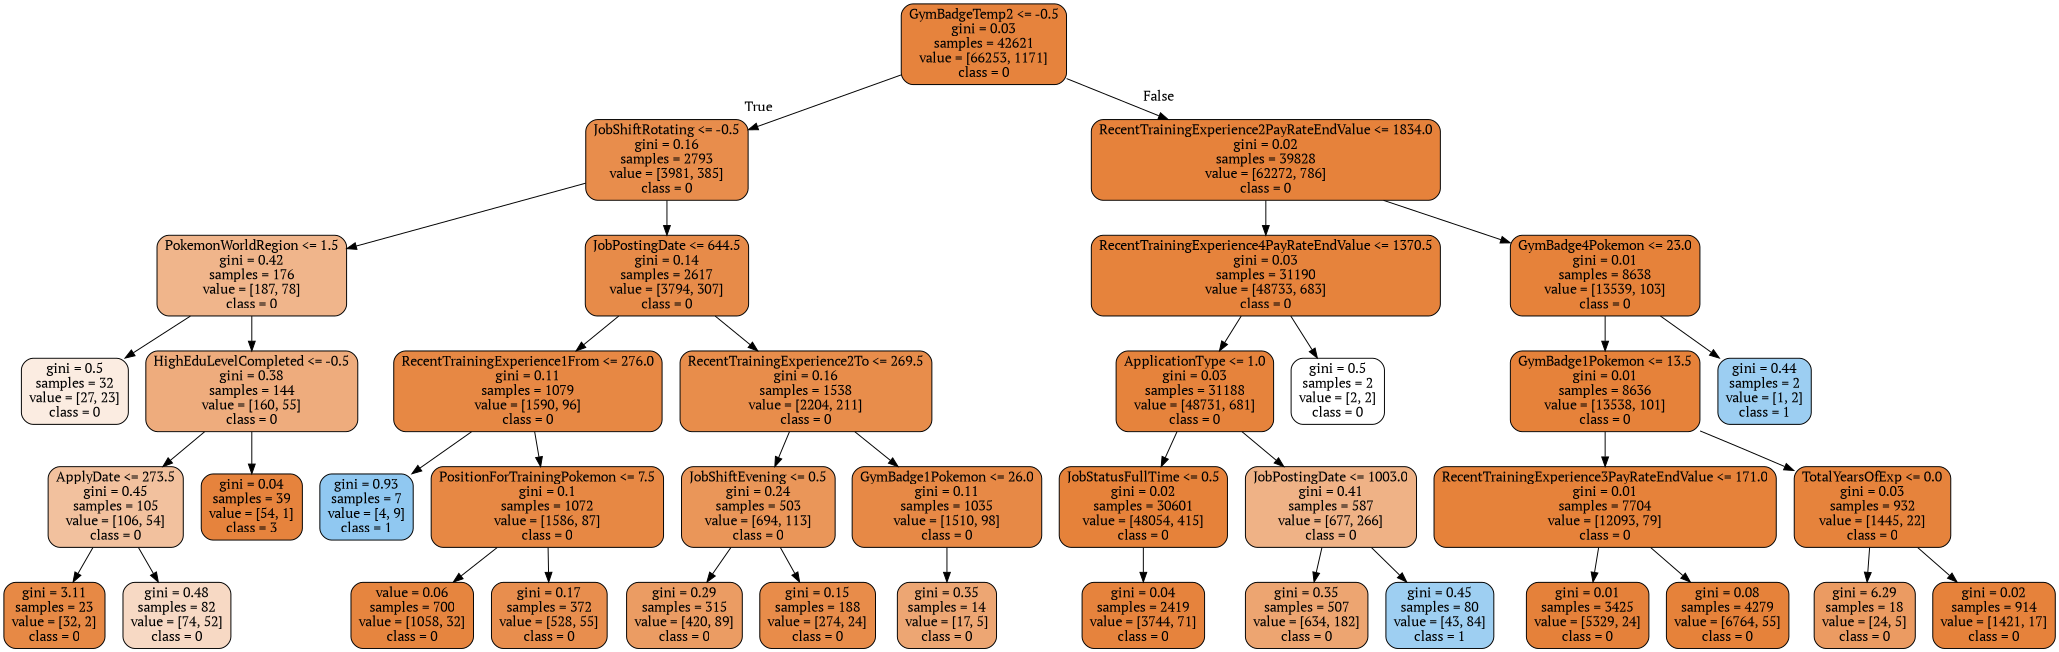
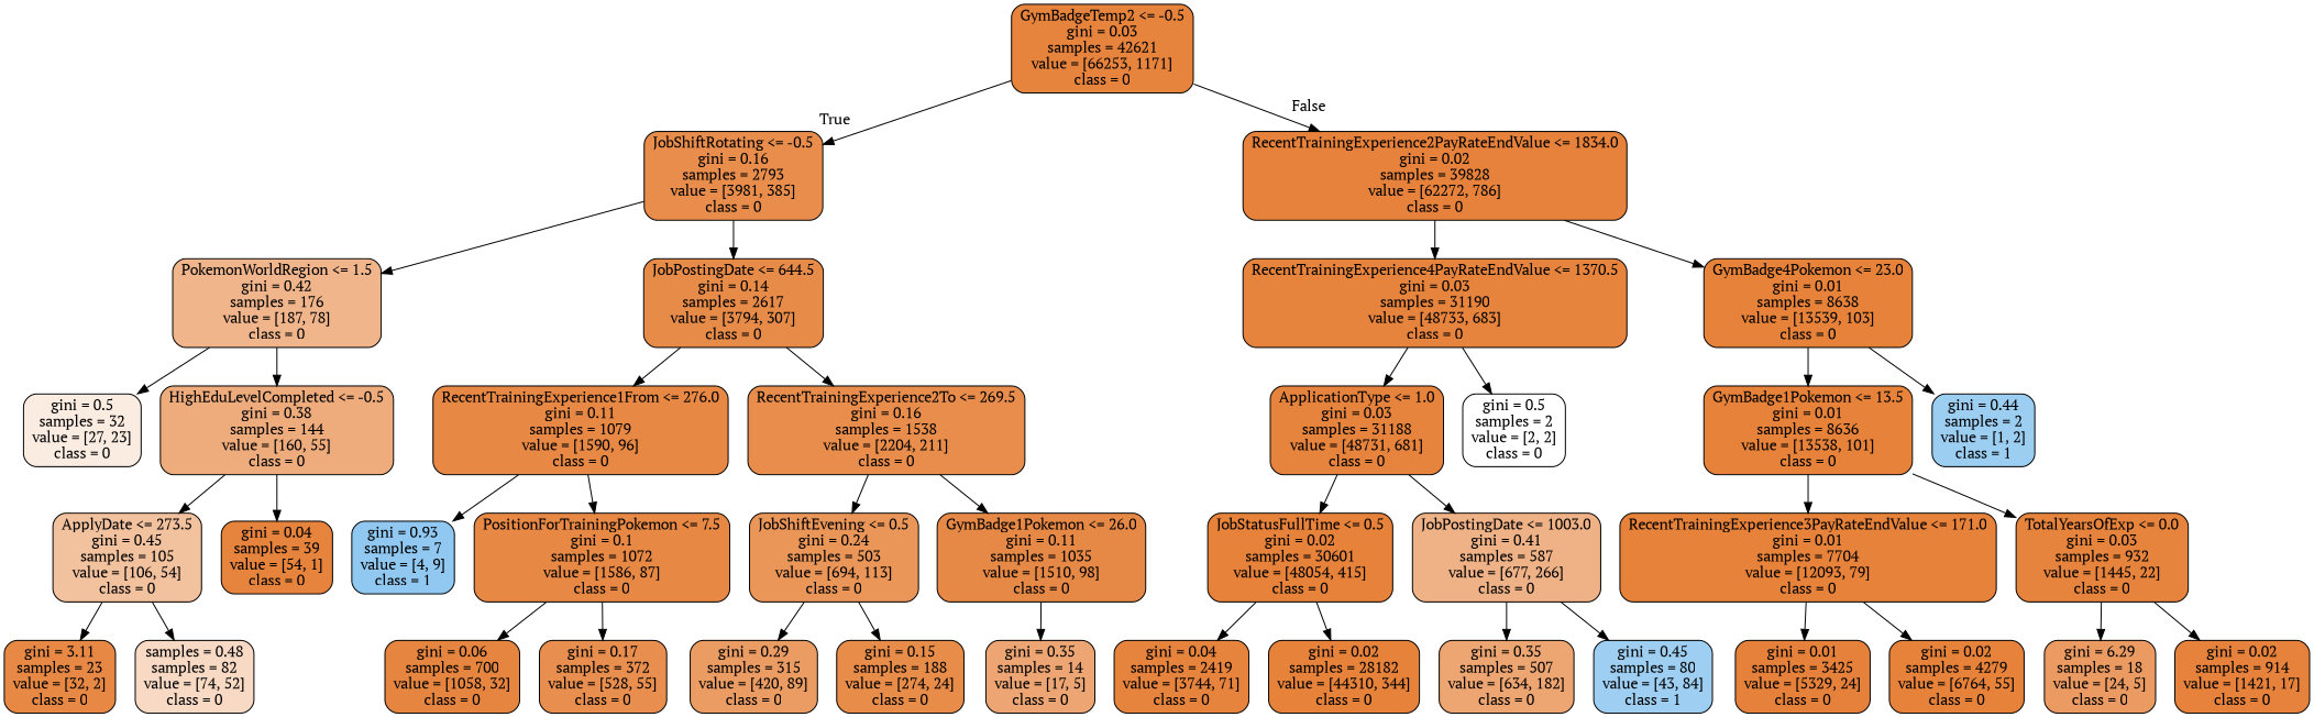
  digraph {
    fontname="PT Serif"
    node [color=black fillcolor="#e58139fd" fontname="PT Serif" shape=box style="filled, rounded"]
    edge [fontname="PT Serif"]
    n1 [fillcolor="#e58139fa" label="GymBadgeTemp2 <= -0.5\ngini = 0.03\nsamples = 42621\nvalue = [66253, 1171]\nclass = 0"]
    n2 [fillcolor="#e58139e6" label="JobShiftRotating <= -0.5\ngini = 0.16\nsamples = 2793\nvalue = [3981, 385]\nclass = 0"]
    n3 [fillcolor="#e58139fc" label="RecentTrainingExperience2PayRateEndValue <= 1834.0\ngini = 0.02\nsamples = 39828\nvalue = [62272, 786]\nclass = 0"]
    n4 [fillcolor="#e5813995" label="PokemonWorldRegion <= 1.5\ngini = 0.42\nsamples = 176\nvalue = [187, 78]\nclass = 0"]
    n5 [fillcolor="#e58139ea" label="JobPostingDate <= 644.5\ngini = 0.14\nsamples = 2617\nvalue = [3794, 307]\nclass = 0"]
    n6 [fillcolor="#e58139fb" label="RecentTrainingExperience4PayRateEndValue <= 1370.5\ngini = 0.03\nsamples = 31190\nvalue = [48733, 683]\nclass = 0"]
    n7 [label="GymBadge4Pokemon <= 23.0\ngini = 0.01\nsamples = 8638\nvalue = [13539, 103]\nclass = 0"]
    n8 [fillcolor="#e5813926" label="gini = 0.5\nsamples = 32\nvalue = [27, 23]\nclass = 0"]
    n9 [fillcolor="#e58139a7" label="HighEduLevelCompleted <= -0.5\ngini = 0.38\nsamples = 144\nvalue = [160, 55]\nclass = 0"]
    n10 [fillcolor="#e58139f0" label="RecentTrainingExperience1From <= 276.0\ngini = 0.11\nsamples = 1079\nvalue = [1590, 96]\nclass = 0"]
    n11 [fillcolor="#e58139e7" label="RecentTrainingExperience2To <= 269.5\ngini = 0.16\nsamples = 1538\nvalue = [2204, 211]\nclass = 0"]
    n12 [fillcolor="#e581397d" label="ApplyDate <= 273.5\ngini = 0.45\nsamples = 105\nvalue = [106, 54]\nclass = 0"]
-   n13 [fillcolor="#e58139fa" label="gini = 0.04\nsamples = 39\nvalue = [54, 1]\nclass = 3"]
+   n13 [fillcolor="#e58139fa" label="gini = 0.04\nsamples = 39\nvalue = [54, 1]\nclass = 0"]
    n14 [fillcolor="#e58139ef" label="gini = 3.11\nsamples = 23\nvalue = [32, 2]\nclass = 0"]
-   n15 [fillcolor="#e581394c" label="gini = 0.48\nsamples = 82\nvalue = [74, 52]\nclass = 0"]
+   n15 [fillcolor="#e581394c" label="samples = 0.48\nsamples = 82\nvalue = [74, 52]\nclass = 0"]
    n16 [fillcolor="#399de58e" label="gini = 0.93\nsamples = 7\nvalue = [4, 9]\nclass = 1"]
    n17 [fillcolor="#e58139f1" label="PositionForTrainingPokemon <= 7.5\ngini = 0.1\nsamples = 1072\nvalue = [1586, 87]\nclass = 0"]
    n18 [fillcolor="#e58139d5" label="JobShiftEvening <= 0.5\ngini = 0.24\nsamples = 503\nvalue = [694, 113]\nclass = 0"]
    n19 [fillcolor="#e58139ee" label="GymBadge1Pokemon <= 26.0\ngini = 0.11\nsamples = 1035\nvalue = [1510, 98]\nclass = 0"]
-   n20 [fillcolor="#e58139f7" label="value = 0.06\nsamples = 700\nvalue = [1058, 32]\nclass = 0"]
+   n20 [fillcolor="#e58139f7" label="gini = 0.06\nsamples = 700\nvalue = [1058, 32]\nclass = 0"]
    n21 [fillcolor="#e58139e4" label="gini = 0.17\nsamples = 372\nvalue = [528, 55]\nclass = 0"]
    n22 [fillcolor="#e58139c9" label="gini = 0.29\nsamples = 315\nvalue = [420, 89]\nclass = 0"]
    n23 [fillcolor="#e58139e9" label="gini = 0.15\nsamples = 188\nvalue = [274, 24]\nclass = 0"]
    n24 [fillcolor="#e58139b4" label="gini = 0.35\nsamples = 14\nvalue = [17, 5]\nclass = 0"]
    n25 [fillcolor="#e58139fb" label="ApplicationType <= 1.0\ngini = 0.03\nsamples = 31188\nvalue = [48731, 681]\nclass = 0"]
    n26 [fillcolor="#e5813900" label="gini = 0.5\nsamples = 2\nvalue = [2, 2]\nclass = 0"]
    n27 [label="GymBadge1Pokemon <= 13.5\ngini = 0.01\nsamples = 8636\nvalue = [13538, 101]\nclass = 0"]
    n28 [fillcolor="#399de57f" label="gini = 0.44\nsamples = 2\nvalue = [1, 2]\nclass = 1"]
    n29 [label="JobStatusFullTime <= 0.5\ngini = 0.02\nsamples = 30601\nvalue = [48054, 415]\nclass = 0"]
    n30 [fillcolor="#e581399b" label="JobPostingDate <= 1003.0\ngini = 0.41\nsamples = 587\nvalue = [677, 266]\nclass = 0"]
    n31 [fillcolor="#e58139fa" label="gini = 0.04\nsamples = 2419\nvalue = [3744, 71]\nclass = 0"]
+   n32 [label="gini = 0.02\nsamples = 28182\nvalue = [44310, 344]\nclass = 0"]
    n33 [fillcolor="#e58139b6" label="gini = 0.35\nsamples = 507\nvalue = [634, 182]\nclass = 0"]
    n34 [fillcolor="#399de57c" label="gini = 0.45\nsamples = 80\nvalue = [43, 84]\nclass = 1"]
    n35 [label="RecentTrainingExperience3PayRateEndValue <= 171.0\ngini = 0.01\nsamples = 7704\nvalue = [12093, 79]\nclass = 0"]
    n36 [fillcolor="#e58139fb" label="TotalYearsOfExp <= 0.0\ngini = 0.03\nsamples = 932\nvalue = [1445, 22]\nclass = 0"]
    n37 [fillcolor="#e58139fe" label="gini = 0.01\nsamples = 3425\nvalue = [5329, 24]\nclass = 0"]
-   n38 [label="gini = 0.08\nsamples = 4279\nvalue = [6764, 55]\nclass = 0"]
+   n38 [label="gini = 0.02\nsamples = 4279\nvalue = [6764, 55]\nclass = 0"]
    n39 [fillcolor="#e58139ca" label="gini = 6.29\nsamples = 18\nvalue = [24, 5]\nclass = 0"]
    n40 [fillcolor="#e58139fc" label="gini = 0.02\nsamples = 914\nvalue = [1421, 17]\nclass = 0"]
    n1 -> n2 [headlabel=True labelangle=45 labeldistance=2.5]
    n1 -> n3 [headlabel=False labelangle=-45 labeldistance=2.5]
    n2 -> n4
    n2 -> n5
    n3 -> n6
    n3 -> n7
    n4 -> n8
    n4 -> n9
    n5 -> n10
    n5 -> n11
    n6 -> n25
    n6 -> n26
    n7 -> n27
    n7 -> n28
    n9 -> n12
    n9 -> n13
    n10 -> n16
    n10 -> n17
    n11 -> n18
    n11 -> n19
    n12 -> n14
    n12 -> n15
    n17 -> n20
    n17 -> n21
    n18 -> n22
    n18 -> n23
    n19 -> n24
    n25 -> n29
    n25 -> n30
    n27 -> n35
    n27 -> n36
    n29 -> n31
+   n29 -> n32
    n30 -> n33
    n30 -> n34
    n35 -> n37
    n35 -> n38
    n36 -> n39
    n36 -> n40
  }
